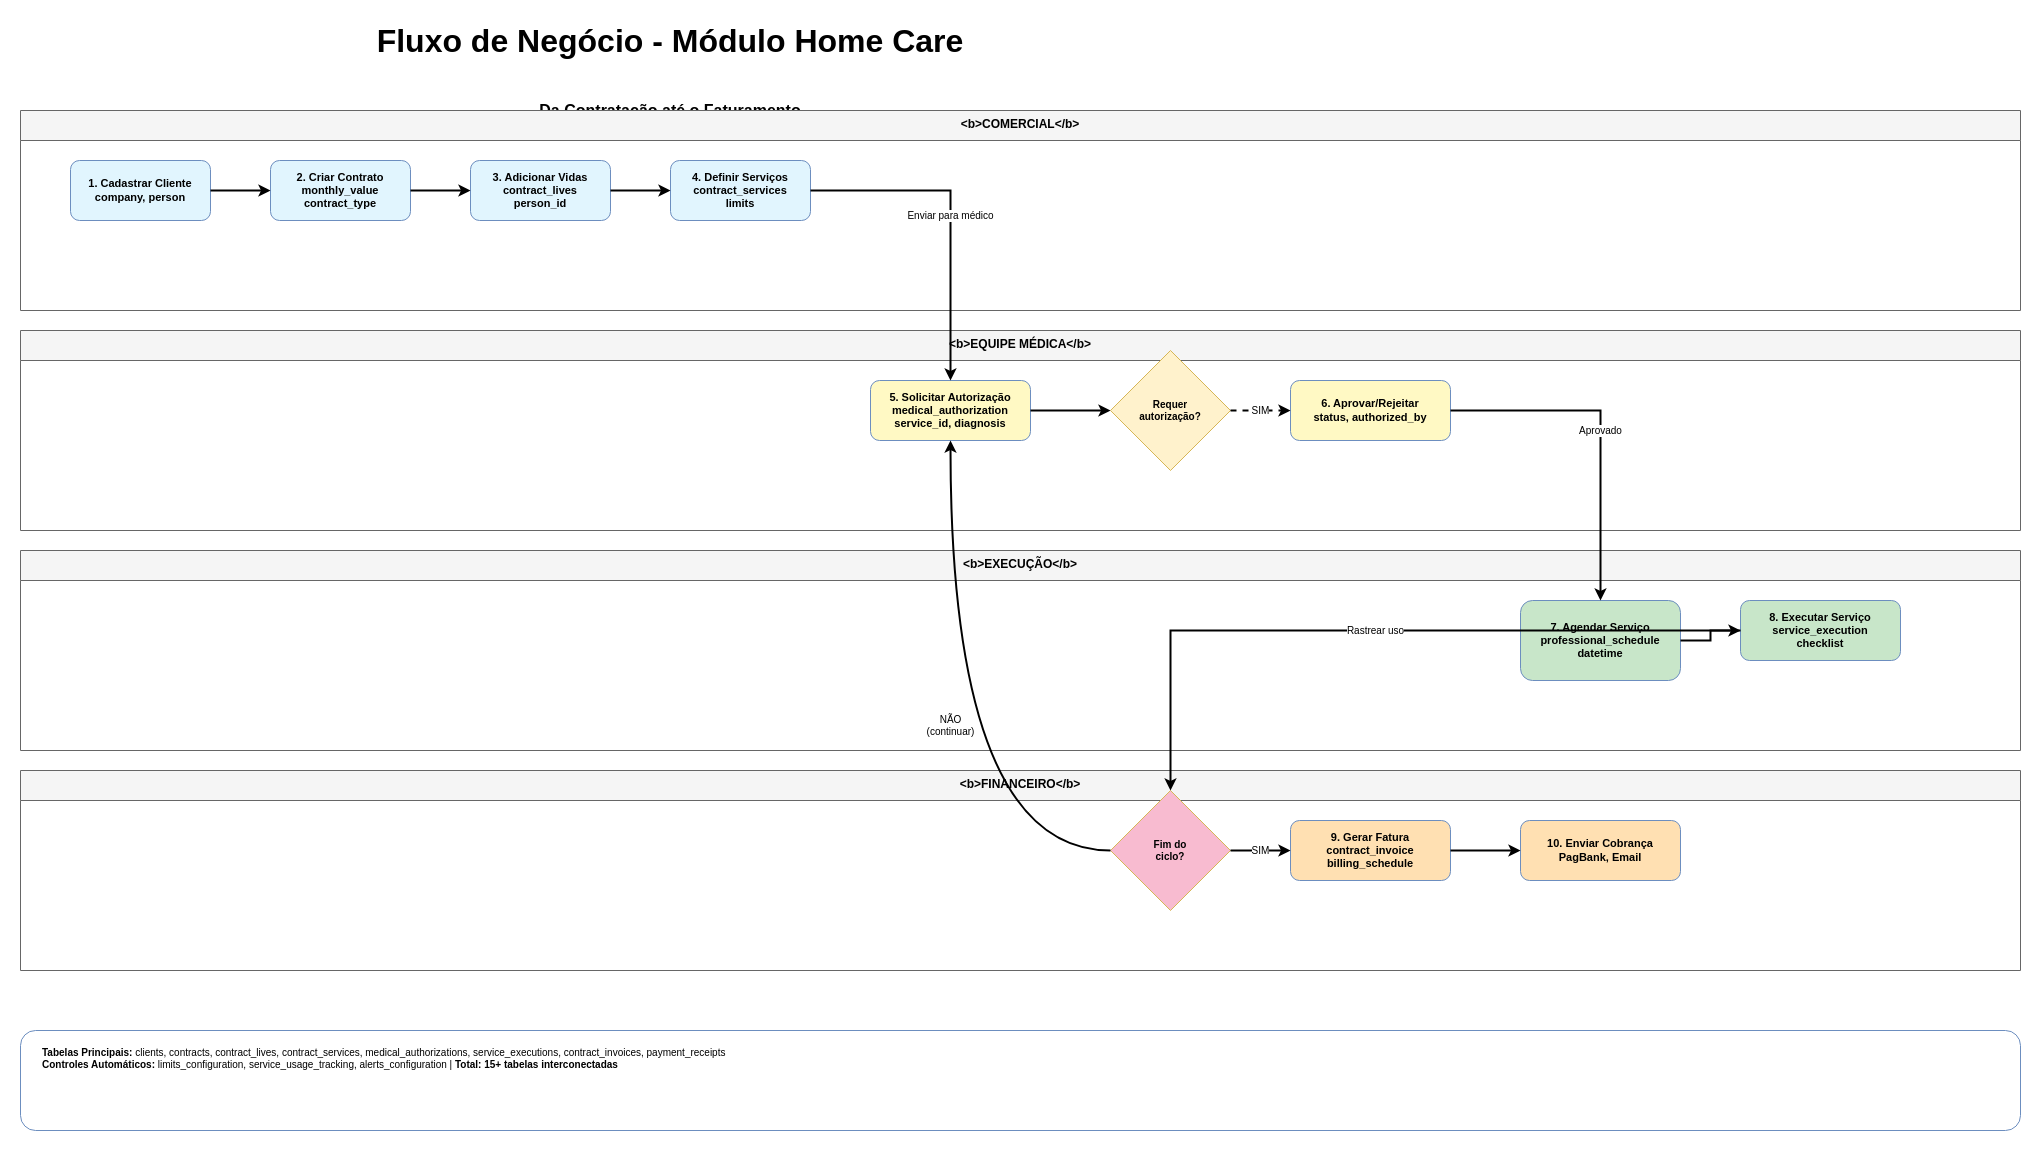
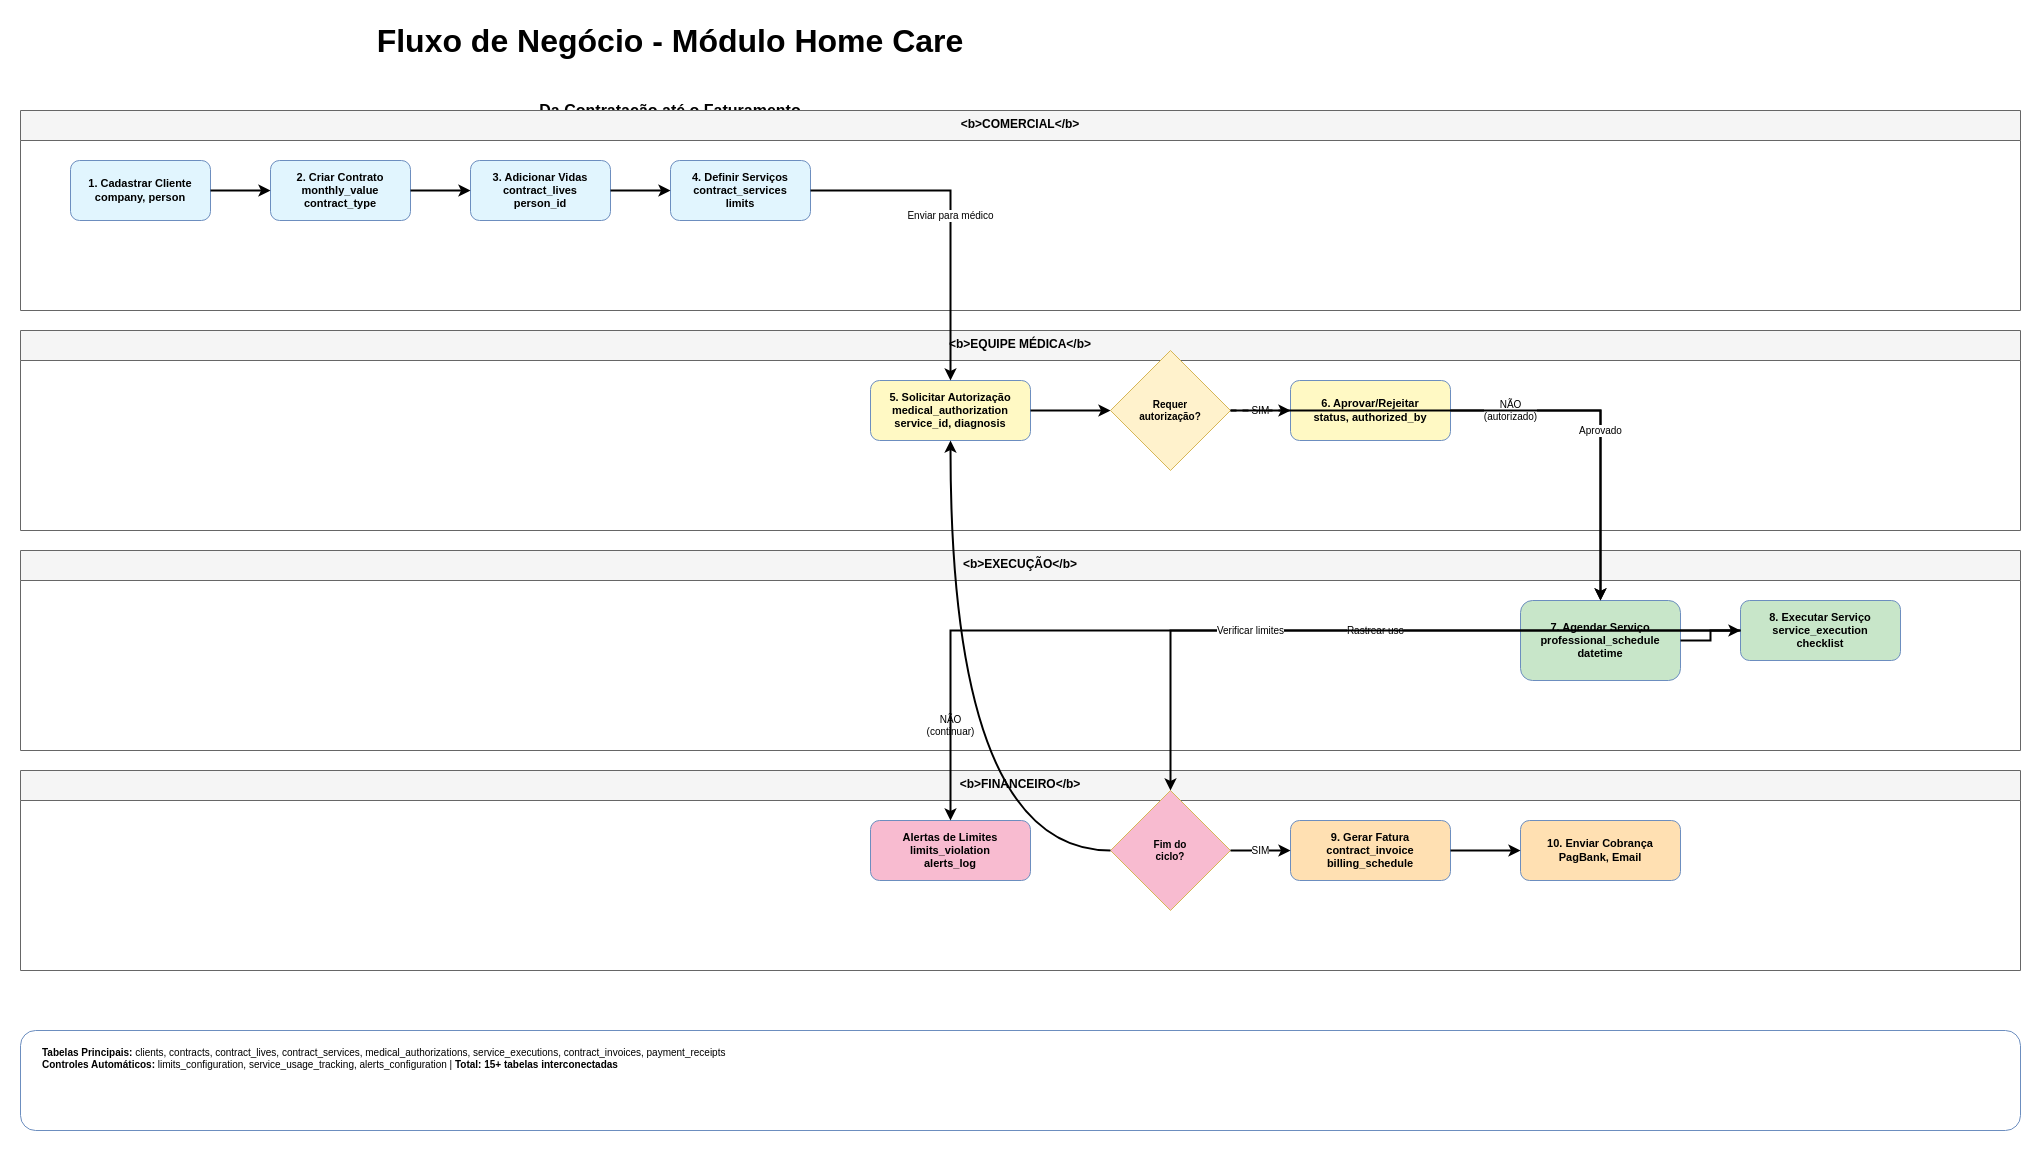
  <mxCell id="0" />
  <mxCell id="1" parent="0" />
  <mxCell id="2" value="&lt;h1&gt;Fluxo de Negócio - Módulo Home Care&lt;/h1&gt;&lt;br/&gt;Da Contratação até o Faturamento" style="text;html=1;strokeColor=none;fillColor=none;align=center;verticalAlign=middle;whiteSpace=wrap;rounded=0;fontSize=16;fontStyle=1" vertex="1" parent="1"><mxGeometry x="370" y="20" width="600" height="60" as="geometry" /></mxCell>
  <mxCell id="3" value="&lt;b&gt;COMERCIAL&lt;/b&gt;" style="swimlane;fontStyle=1;align=center;verticalAlign=top;childLayout=stackLayout;horizontal=1;startSize=30;fillColor=#f5f5f5;strokeColor=#666666;" vertex="1" parent="1"><mxGeometry x="20" y="100" width="2000" height="200" as="geometry" /></mxCell>
  <mxCell id="4" value="&lt;b&gt;EQUIPE MÉDICA&lt;/b&gt;" style="swimlane;fontStyle=1;align=center;verticalAlign=top;childLayout=stackLayout;horizontal=1;startSize=30;fillColor=#f5f5f5;strokeColor=#666666;" vertex="1" parent="1"><mxGeometry x="20" y="320" width="2000" height="200" as="geometry" /></mxCell>
  <mxCell id="5" value="&lt;b&gt;EXECUÇÃO&lt;/b&gt;" style="swimlane;fontStyle=1;align=center;verticalAlign=top;childLayout=stackLayout;horizontal=1;startSize=30;fillColor=#f5f5f5;strokeColor=#666666;" vertex="1" parent="1"><mxGeometry x="20" y="540" width="2000" height="200" as="geometry" /></mxCell>
  <mxCell id="6" value="&lt;b&gt;FINANCEIRO&lt;/b&gt;" style="swimlane;fontStyle=1;align=center;verticalAlign=top;childLayout=stackLayout;horizontal=1;startSize=30;fillColor=#f5f5f5;strokeColor=#666666;" vertex="1" parent="1"><mxGeometry x="20" y="760" width="2000" height="200" as="geometry" /></mxCell>
  <mxCell id="7" value="&lt;b&gt;1. Cadastrar Cliente&lt;/b&gt;&lt;br/&gt;company, person" style="rounded=1;whiteSpace=wrap;html=1;fillColor=#e1f5fe;strokeColor=#6c8ebf;fontStyle=1;fontSize=11;" vertex="1" parent="1"><mxGeometry x="70" y="150" width="140" height="60" as="geometry" /></mxCell>
  <mxCell id="8" value="&lt;b&gt;2. Criar Contrato&lt;/b&gt;&lt;br/&gt;monthly_value&lt;br/&gt;contract_type" style="rounded=1;whiteSpace=wrap;html=1;fillColor=#e1f5fe;strokeColor=#6c8ebf;fontStyle=1;fontSize=11;" vertex="1" parent="1"><mxGeometry x="270" y="150" width="140" height="60" as="geometry" /></mxCell>
  <mxCell id="9" value="&lt;b&gt;3. Adicionar Vidas&lt;/b&gt;&lt;br/&gt;contract_lives&lt;br/&gt;person_id" style="rounded=1;whiteSpace=wrap;html=1;fillColor=#e1f5fe;strokeColor=#6c8ebf;fontStyle=1;fontSize=11;" vertex="1" parent="1"><mxGeometry x="470" y="150" width="140" height="60" as="geometry" /></mxCell>
  <mxCell id="10" value="&lt;b&gt;4. Definir Serviços&lt;/b&gt;&lt;br/&gt;contract_services&lt;br/&gt;limits" style="rounded=1;whiteSpace=wrap;html=1;fillColor=#e1f5fe;strokeColor=#6c8ebf;fontStyle=1;fontSize=11;" vertex="1" parent="1"><mxGeometry x="670" y="150" width="140" height="60" as="geometry" /></mxCell>
  <mxCell id="11" value="" style="edgeStyle=orthogonalEdgeStyle;rounded=0;orthogonalLoop=1;jettySize=auto;html=1;strokeWidth=2;fontSize=10;" edge="1" parent="1" source="7" target="8"><mxGeometry relative="1" as="geometry" /></mxCell>
  <mxCell id="12" value="" style="edgeStyle=orthogonalEdgeStyle;rounded=0;orthogonalLoop=1;jettySize=auto;html=1;strokeWidth=2;fontSize=10;" edge="1" parent="1" source="8" target="9"><mxGeometry relative="1" as="geometry" /></mxCell>
  <mxCell id="13" value="" style="edgeStyle=orthogonalEdgeStyle;rounded=0;orthogonalLoop=1;jettySize=auto;html=1;strokeWidth=2;fontSize=10;" edge="1" parent="1" source="9" target="10"><mxGeometry relative="1" as="geometry" /></mxCell>
  <mxCell id="14" value="&lt;b&gt;5. Solicitar Autorização&lt;/b&gt;&lt;br/&gt;medical_authorization&lt;br/&gt;service_id, diagnosis" style="rounded=1;whiteSpace=wrap;html=1;fillColor=#fff9c4;strokeColor=#6c8ebf;fontStyle=1;fontSize=11;" vertex="1" parent="1"><mxGeometry x="870" y="370" width="160" height="60" as="geometry" /></mxCell>
  <mxCell id="15" value="Requer&lt;br/&gt;autorização?" style="rhombus;whiteSpace=wrap;html=1;fillColor=#fff2cc;strokeColor=#d6b656;fontStyle=1;fontSize=10;" vertex="1" parent="1"><mxGeometry x="1110" y="340" width="120" height="120" as="geometry" /></mxCell>
  <mxCell id="16" value="&lt;b&gt;6. Aprovar/Rejeitar&lt;/b&gt;&lt;br/&gt;status, authorized_by" style="rounded=1;whiteSpace=wrap;html=1;fillColor=#fff9c4;strokeColor=#6c8ebf;fontStyle=1;fontSize=11;" vertex="1" parent="1"><mxGeometry x="1290" y="370" width="160" height="60" as="geometry" /></mxCell>
  <mxCell id="17" value="Enviar para médico" style="edgeStyle=orthogonalEdgeStyle;rounded=0;orthogonalLoop=1;jettySize=auto;html=1;strokeWidth=2;fontSize=10;" edge="1" parent="1" source="10" target="14"><mxGeometry relative="1" as="geometry" /></mxCell>
  <mxCell id="18" value="" style="edgeStyle=orthogonalEdgeStyle;rounded=0;orthogonalLoop=1;jettySize=auto;html=1;strokeWidth=2;fontSize=10;" edge="1" parent="1" source="14" target="15"><mxGeometry relative="1" as="geometry" /></mxCell>
  <mxCell id="19" value="SIM" style="edgeStyle=orthogonalEdgeStyle;rounded=0;orthogonalLoop=1;jettySize=auto;html=1;strokeWidth=2;fontSize=10;dashed=1;" edge="1" parent="1" source="15" target="16"><mxGeometry relative="1" as="geometry" /></mxCell>
  <mxCell id="20" value="&lt;b&gt;7. Agendar Serviço&lt;/b&gt;&lt;br/&gt;professional_schedule&lt;br/&gt;datetime" style="rounded=1;whiteSpace=wrap;html=1;fillColor=#c8e6c9;strokeColor=#6c8ebf;fontStyle=1;fontSize=11;" vertex="1" parent="1"><mxGeometry x="1520" y="590" width="160" height="80" as="geometry" /></mxCell>
  <mxCell id="21" value="&lt;b&gt;8. Executar Serviço&lt;/b&gt;&lt;br/&gt;service_execution&lt;br/&gt;checklist" style="rounded=1;whiteSpace=wrap;html=1;fillColor=#c8e6c9;strokeColor=#6c8ebf;fontStyle=1;fontSize=11;" vertex="1" parent="1"><mxGeometry x="1740" y="590" width="160" height="60" as="geometry" /></mxCell>
+ <mxCell id="22" value="NÃO&#10;(autorizado)" style="edgeStyle=orthogonalEdgeStyle;rounded=0;orthogonalLoop=1;jettySize=auto;html=1;strokeWidth=2;fontSize=10;" edge="1" parent="1" source="15" target="20"><mxGeometry relative="1" as="geometry" /></mxCell>
  <mxCell id="23" value="Aprovado" style="edgeStyle=orthogonalEdgeStyle;rounded=0;orthogonalLoop=1;jettySize=auto;html=1;strokeWidth=2;fontSize=10;" edge="1" parent="1" source="16" target="20"><mxGeometry relative="1" as="geometry" /></mxCell>
  <mxCell id="24" value="" style="edgeStyle=orthogonalEdgeStyle;rounded=0;orthogonalLoop=1;jettySize=auto;html=1;strokeWidth=2;fontSize=10;" edge="1" parent="1" source="20" target="21"><mxGeometry relative="1" as="geometry" /></mxCell>
  <mxCell id="25" value="Fim do&lt;br/&gt;ciclo?" style="rhombus;whiteSpace=wrap;html=1;fillColor=#f8bbd0;strokeColor=#d6b656;fontStyle=1;fontSize=10;" vertex="1" parent="1"><mxGeometry x="1110" y="780" width="120" height="120" as="geometry" /></mxCell>
  <mxCell id="26" value="&lt;b&gt;9. Gerar Fatura&lt;/b&gt;&lt;br/&gt;contract_invoice&lt;br/&gt;billing_schedule" style="rounded=1;whiteSpace=wrap;html=1;fillColor=#ffe0b2;strokeColor=#6c8ebf;fontStyle=1;fontSize=11;" vertex="1" parent="1"><mxGeometry x="1290" y="810" width="160" height="60" as="geometry" /></mxCell>
  <mxCell id="27" value="&lt;b&gt;10. Enviar Cobrança&lt;/b&gt;&lt;br/&gt;PagBank, Email" style="rounded=1;whiteSpace=wrap;html=1;fillColor=#ffe0b2;strokeColor=#6c8ebf;fontStyle=1;fontSize=11;" vertex="1" parent="1"><mxGeometry x="1520" y="810" width="160" height="60" as="geometry" /></mxCell>
  <mxCell id="28" value="Rastrear uso" style="edgeStyle=orthogonalEdgeStyle;rounded=0;orthogonalLoop=1;jettySize=auto;html=1;strokeWidth=2;fontSize=10;" edge="1" parent="1" source="21" target="25"><mxGeometry relative="1" as="geometry" /></mxCell>
  <mxCell id="29" value="SIM" style="edgeStyle=orthogonalEdgeStyle;rounded=0;orthogonalLoop=1;jettySize=auto;html=1;strokeWidth=2;fontSize=10;" edge="1" parent="1" source="25" target="26"><mxGeometry relative="1" as="geometry" /></mxCell>
  <mxCell id="30" value="" style="edgeStyle=orthogonalEdgeStyle;rounded=0;orthogonalLoop=1;jettySize=auto;html=1;strokeWidth=2;fontSize=10;" edge="1" parent="1" source="26" target="27"><mxGeometry relative="1" as="geometry" /></mxCell>
  <mxCell id="31" value="NÃO&#10;(continuar)" style="edgeStyle=orthogonalEdgeStyle;curved=1;rounded=0;orthogonalLoop=1;jettySize=auto;html=1;strokeWidth=2;fontSize=10;" edge="1" parent="1" source="25" target="14"><mxGeometry relative="1" as="geometry" /></mxCell>
+ <mxCell id="32" value="&lt;b&gt;Alertas de Limites&lt;/b&gt;&lt;br/&gt;limits_violation&lt;br/&gt;alerts_log" style="rounded=1;whiteSpace=wrap;html=1;fillColor=#f8bbd0;strokeColor=#6c8ebf;fontStyle=1;fontSize=11;" vertex="1" parent="1"><mxGeometry x="870" y="810" width="160" height="60" as="geometry" /></mxCell>
+ <mxCell id="33" value="Verificar limites" style="edgeStyle=orthogonalEdgeStyle;rounded=0;orthogonalLoop=1;jettySize=auto;html=1;strokeWidth=2;fontSize=10;" edge="1" parent="1" source="21" target="32"><mxGeometry relative="1" as="geometry" /></mxCell>
  <mxCell id="34" value="" style="rounded=1;whiteSpace=wrap;html=1;fillColor=#ffffff;strokeColor=#6c8ebf;fontStyle=1;fontSize=11;" vertex="1" parent="1"><mxGeometry x="20" y="1020" width="2000" height="100" as="geometry" /></mxCell>
  <mxCell id="35" value="&lt;b&gt;Tabelas Principais:&lt;/b&gt; clients, contracts, contract_lives, contract_services, medical_authorizations, service_executions, contract_invoices, payment_receipts&#10;&lt;b&gt;Controles Automáticos:&lt;/b&gt; limits_configuration, service_usage_tracking, alerts_configuration | &lt;b&gt;Total: 15+ tabelas interconectadas&lt;/b&gt;" style="text;html=1;strokeColor=none;fillColor=none;align=left;verticalAlign=top;whiteSpace=wrap;rounded=0;fontSize=10;" vertex="1" parent="1"><mxGeometry x="40" y="1030" width="1950" height="80" as="geometry" /></mxCell>
